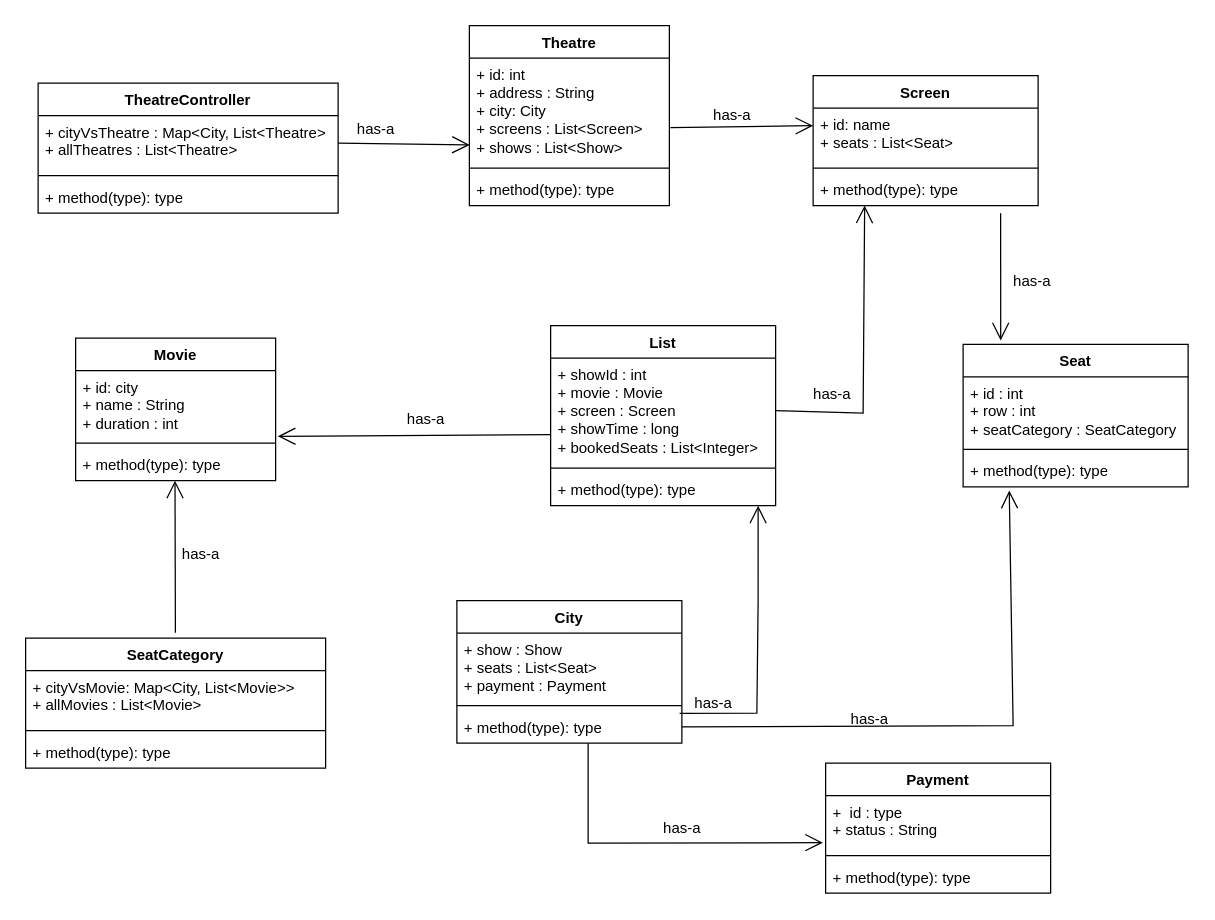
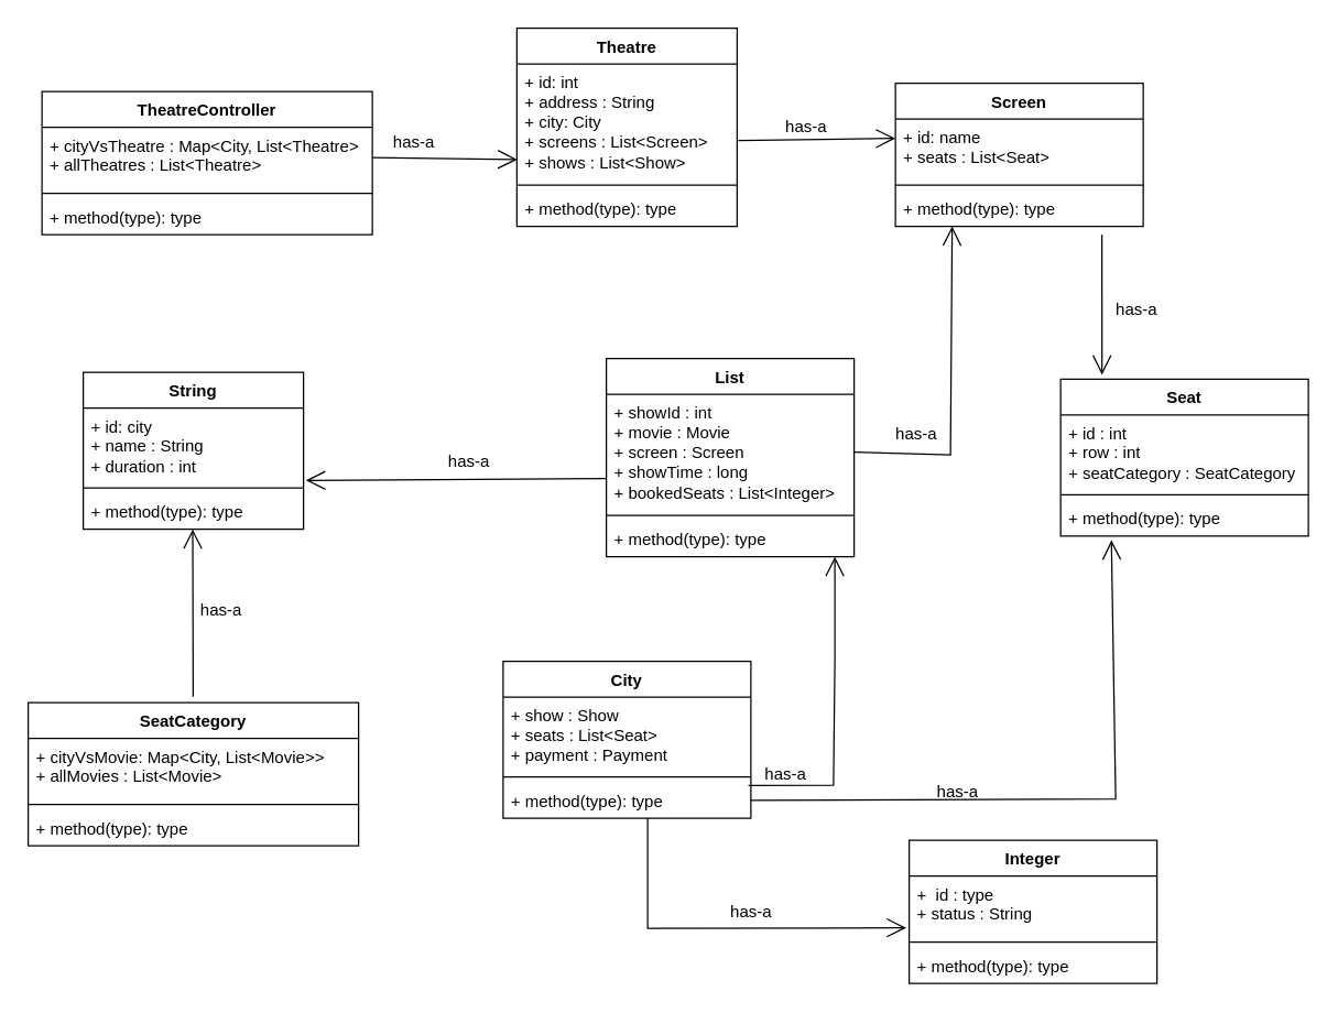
  <mxCell id="0" />
  <mxCell id="1" parent="0" />
- <mxCell id="2" value="Movie" style="swimlane;fontStyle=1;align=center;verticalAlign=top;childLayout=stackLayout;horizontal=1;startSize=26;horizontalStack=0;resizeParent=1;resizeParentMax=0;resizeLast=0;collapsible=1;marginBottom=0;whiteSpace=wrap;html=1;" vertex="1" parent="1"><mxGeometry x="60" y="270" width="160" height="114" as="geometry" /></mxCell>
+ <mxCell id="2" value="String" style="swimlane;fontStyle=1;align=center;verticalAlign=top;childLayout=stackLayout;horizontal=1;startSize=26;horizontalStack=0;resizeParent=1;resizeParentMax=0;resizeLast=0;collapsible=1;marginBottom=0;whiteSpace=wrap;html=1;" vertex="1" parent="1"><mxGeometry x="60" y="270" width="160" height="114" as="geometry" /></mxCell>
  <mxCell id="3" value="+ id: city&lt;div&gt;+ name : String&lt;/div&gt;&lt;div&gt;+ duration : int&lt;/div&gt;" style="text;strokeColor=none;fillColor=none;align=left;verticalAlign=top;spacingLeft=4;spacingRight=4;overflow=hidden;rotatable=0;points=[[0,0.5],[1,0.5]];portConstraint=eastwest;whiteSpace=wrap;html=1;" vertex="1" parent="2"><mxGeometry y="26" width="160" height="54" as="geometry" /></mxCell>
  <mxCell id="4" value="" style="line;strokeWidth=1;fillColor=none;align=left;verticalAlign=middle;spacingTop=-1;spacingLeft=3;spacingRight=3;rotatable=0;labelPosition=right;points=[];portConstraint=eastwest;strokeColor=inherit;" vertex="1" parent="2"><mxGeometry y="80" width="160" height="8" as="geometry" /></mxCell>
  <mxCell id="5" value="+ method(type): type" style="text;strokeColor=none;fillColor=none;align=left;verticalAlign=top;spacingLeft=4;spacingRight=4;overflow=hidden;rotatable=0;points=[[0,0.5],[1,0.5]];portConstraint=eastwest;whiteSpace=wrap;html=1;" vertex="1" parent="2"><mxGeometry y="88" width="160" height="26" as="geometry" /></mxCell>
  <mxCell id="6" value="SeatCategory" style="swimlane;fontStyle=1;align=center;verticalAlign=top;childLayout=stackLayout;horizontal=1;startSize=26;horizontalStack=0;resizeParent=1;resizeParentMax=0;resizeLast=0;collapsible=1;marginBottom=0;whiteSpace=wrap;html=1;" vertex="1" parent="1"><mxGeometry x="20" y="510" width="240" height="104" as="geometry" /></mxCell>
  <mxCell id="7" value="+ cityVsMovie: Map&amp;lt;City, List&amp;lt;Movie&amp;gt;&amp;gt;&lt;div&gt;+ allMovies : List&amp;lt;Movie&amp;gt;&lt;/div&gt;" style="text;strokeColor=none;fillColor=none;align=left;verticalAlign=top;spacingLeft=4;spacingRight=4;overflow=hidden;rotatable=0;points=[[0,0.5],[1,0.5]];portConstraint=eastwest;whiteSpace=wrap;html=1;" vertex="1" parent="6"><mxGeometry y="26" width="240" height="44" as="geometry" /></mxCell>
  <mxCell id="8" value="" style="line;strokeWidth=1;fillColor=none;align=left;verticalAlign=middle;spacingTop=-1;spacingLeft=3;spacingRight=3;rotatable=0;labelPosition=right;points=[];portConstraint=eastwest;strokeColor=inherit;" vertex="1" parent="6"><mxGeometry y="70" width="240" height="8" as="geometry" /></mxCell>
  <mxCell id="9" value="+ method(type): type" style="text;strokeColor=none;fillColor=none;align=left;verticalAlign=top;spacingLeft=4;spacingRight=4;overflow=hidden;rotatable=0;points=[[0,0.5],[1,0.5]];portConstraint=eastwest;whiteSpace=wrap;html=1;" vertex="1" parent="6"><mxGeometry y="78" width="240" height="26" as="geometry" /></mxCell>
  <mxCell id="10" value="Theatre" style="swimlane;fontStyle=1;align=center;verticalAlign=top;childLayout=stackLayout;horizontal=1;startSize=26;horizontalStack=0;resizeParent=1;resizeParentMax=0;resizeLast=0;collapsible=1;marginBottom=0;whiteSpace=wrap;html=1;" vertex="1" parent="1"><mxGeometry x="375" y="20" width="160" height="144" as="geometry" /></mxCell>
  <mxCell id="11" value="+ id: int&lt;div&gt;+ address : String&lt;/div&gt;&lt;div&gt;+ city: City&lt;/div&gt;&lt;div&gt;+ screens : List&amp;lt;Screen&amp;gt;&lt;/div&gt;&lt;div&gt;+ shows : List&amp;lt;Show&amp;gt;&lt;/div&gt;" style="text;strokeColor=none;fillColor=none;align=left;verticalAlign=top;spacingLeft=4;spacingRight=4;overflow=hidden;rotatable=0;points=[[0,0.5],[1,0.5]];portConstraint=eastwest;whiteSpace=wrap;html=1;" vertex="1" parent="10"><mxGeometry y="26" width="160" height="84" as="geometry" /></mxCell>
  <mxCell id="12" value="" style="line;strokeWidth=1;fillColor=none;align=left;verticalAlign=middle;spacingTop=-1;spacingLeft=3;spacingRight=3;rotatable=0;labelPosition=right;points=[];portConstraint=eastwest;strokeColor=inherit;" vertex="1" parent="10"><mxGeometry y="110" width="160" height="8" as="geometry" /></mxCell>
  <mxCell id="13" value="+ method(type): type" style="text;strokeColor=none;fillColor=none;align=left;verticalAlign=top;spacingLeft=4;spacingRight=4;overflow=hidden;rotatable=0;points=[[0,0.5],[1,0.5]];portConstraint=eastwest;whiteSpace=wrap;html=1;" vertex="1" parent="10"><mxGeometry y="118" width="160" height="26" as="geometry" /></mxCell>
  <mxCell id="14" value="TheatreController" style="swimlane;fontStyle=1;align=center;verticalAlign=top;childLayout=stackLayout;horizontal=1;startSize=26;horizontalStack=0;resizeParent=1;resizeParentMax=0;resizeLast=0;collapsible=1;marginBottom=0;whiteSpace=wrap;html=1;" vertex="1" parent="1"><mxGeometry y="66" width="240" height="104" as="geometry" x="30" /></mxCell>
  <mxCell id="15" value="+ cityVsTheatre : Map&amp;lt;City, List&amp;lt;Theatre&amp;gt;&lt;div&gt;+ allTheatres : List&amp;lt;Theatre&amp;gt;&lt;/div&gt;" style="text;strokeColor=none;fillColor=none;align=left;verticalAlign=top;spacingLeft=4;spacingRight=4;overflow=hidden;rotatable=0;points=[[0,0.5],[1,0.5]];portConstraint=eastwest;whiteSpace=wrap;html=1;" vertex="1" parent="14"><mxGeometry y="26" width="240" height="44" as="geometry" /></mxCell>
  <mxCell id="16" value="" style="line;strokeWidth=1;fillColor=none;align=left;verticalAlign=middle;spacingTop=-1;spacingLeft=3;spacingRight=3;rotatable=0;labelPosition=right;points=[];portConstraint=eastwest;strokeColor=inherit;" vertex="1" parent="14"><mxGeometry y="70" width="240" height="8" as="geometry" /></mxCell>
  <mxCell id="17" value="+ method(type): type" style="text;strokeColor=none;fillColor=none;align=left;verticalAlign=top;spacingLeft=4;spacingRight=4;overflow=hidden;rotatable=0;points=[[0,0.5],[1,0.5]];portConstraint=eastwest;whiteSpace=wrap;html=1;" vertex="1" parent="14"><mxGeometry y="78" width="240" height="26" as="geometry" /></mxCell>
  <mxCell id="18" value="Screen" style="swimlane;fontStyle=1;align=center;verticalAlign=top;childLayout=stackLayout;horizontal=1;startSize=26;horizontalStack=0;resizeParent=1;resizeParentMax=0;resizeLast=0;collapsible=1;marginBottom=0;whiteSpace=wrap;html=1;" vertex="1" parent="1"><mxGeometry x="650" y="60" width="180" height="104" as="geometry" /></mxCell>
  <mxCell id="19" value="&lt;div&gt;+ id: name&lt;/div&gt;&lt;div&gt;+ seats : List&amp;lt;Seat&amp;gt;&lt;/div&gt;" style="text;strokeColor=none;fillColor=none;align=left;verticalAlign=top;spacingLeft=4;spacingRight=4;overflow=hidden;rotatable=0;points=[[0,0.5],[1,0.5]];portConstraint=eastwest;whiteSpace=wrap;html=1;" vertex="1" parent="18"><mxGeometry y="26" width="180" height="44" as="geometry" /></mxCell>
  <mxCell id="20" value="" style="line;strokeWidth=1;fillColor=none;align=left;verticalAlign=middle;spacingTop=-1;spacingLeft=3;spacingRight=3;rotatable=0;labelPosition=right;points=[];portConstraint=eastwest;strokeColor=inherit;" vertex="1" parent="18"><mxGeometry y="70" width="180" height="8" as="geometry" /></mxCell>
  <mxCell id="21" value="+ method(type): type" style="text;strokeColor=none;fillColor=none;align=left;verticalAlign=top;spacingLeft=4;spacingRight=4;overflow=hidden;rotatable=0;points=[[0,0.5],[1,0.5]];portConstraint=eastwest;whiteSpace=wrap;html=1;" vertex="1" parent="18"><mxGeometry y="78" width="180" height="26" as="geometry" /></mxCell>
  <mxCell id="22" value="Seat" style="swimlane;fontStyle=1;align=center;verticalAlign=top;childLayout=stackLayout;horizontal=1;startSize=26;horizontalStack=0;resizeParent=1;resizeParentMax=0;resizeLast=0;collapsible=1;marginBottom=0;whiteSpace=wrap;html=1;" vertex="1" parent="1"><mxGeometry x="770" y="275" width="180" height="114" as="geometry" /></mxCell>
  <mxCell id="23" value="&lt;div&gt;+ id : int&lt;/div&gt;&lt;div&gt;+ row : int&lt;/div&gt;&lt;div&gt;+ seatCategory : SeatCategory&lt;/div&gt;" style="text;strokeColor=none;fillColor=none;align=left;verticalAlign=top;spacingLeft=4;spacingRight=4;overflow=hidden;rotatable=0;points=[[0,0.5],[1,0.5]];portConstraint=eastwest;whiteSpace=wrap;html=1;" vertex="1" parent="22"><mxGeometry y="26" width="180" height="54" as="geometry" /></mxCell>
  <mxCell id="24" value="" style="line;strokeWidth=1;fillColor=none;align=left;verticalAlign=middle;spacingTop=-1;spacingLeft=3;spacingRight=3;rotatable=0;labelPosition=right;points=[];portConstraint=eastwest;strokeColor=inherit;" vertex="1" parent="22"><mxGeometry y="80" width="180" height="8" as="geometry" /></mxCell>
  <mxCell id="25" value="+ method(type): type" style="text;strokeColor=none;fillColor=none;align=left;verticalAlign=top;spacingLeft=4;spacingRight=4;overflow=hidden;rotatable=0;points=[[0,0.5],[1,0.5]];portConstraint=eastwest;whiteSpace=wrap;html=1;" vertex="1" parent="22"><mxGeometry y="88" width="180" height="26" as="geometry" /></mxCell>
  <mxCell id="26" value="List" style="swimlane;fontStyle=1;align=center;verticalAlign=top;childLayout=stackLayout;horizontal=1;startSize=26;horizontalStack=0;resizeParent=1;resizeParentMax=0;resizeLast=0;collapsible=1;marginBottom=0;whiteSpace=wrap;html=1;" vertex="1" parent="1"><mxGeometry x="440" y="260" width="180" height="144" as="geometry" /></mxCell>
  <mxCell id="27" value="+ showId : int&lt;div&gt;+ movie : Movie&lt;/div&gt;&lt;div&gt;+ screen : Screen&lt;/div&gt;&lt;div&gt;+ showTime : long&lt;/div&gt;&lt;div&gt;+ bookedSeats : List&amp;lt;Integer&amp;gt;&lt;/div&gt;&lt;div&gt;&lt;br&gt;&lt;/div&gt;&lt;div&gt;&lt;br&gt;&lt;/div&gt;" style="text;strokeColor=none;fillColor=none;align=left;verticalAlign=top;spacingLeft=4;spacingRight=4;overflow=hidden;rotatable=0;points=[[0,0.5],[1,0.5]];portConstraint=eastwest;whiteSpace=wrap;html=1;" vertex="1" parent="26"><mxGeometry y="26" width="180" height="84" as="geometry" /></mxCell>
  <mxCell id="28" value="" style="line;strokeWidth=1;fillColor=none;align=left;verticalAlign=middle;spacingTop=-1;spacingLeft=3;spacingRight=3;rotatable=0;labelPosition=right;points=[];portConstraint=eastwest;strokeColor=inherit;" vertex="1" parent="26"><mxGeometry y="110" width="180" height="8" as="geometry" /></mxCell>
  <mxCell id="29" value="+ method(type): type" style="text;strokeColor=none;fillColor=none;align=left;verticalAlign=top;spacingLeft=4;spacingRight=4;overflow=hidden;rotatable=0;points=[[0,0.5],[1,0.5]];portConstraint=eastwest;whiteSpace=wrap;html=1;" vertex="1" parent="26"><mxGeometry y="118" width="180" height="26" as="geometry" /></mxCell>
  <mxCell id="30" value="City" style="swimlane;fontStyle=1;align=center;verticalAlign=top;childLayout=stackLayout;horizontal=1;startSize=26;horizontalStack=0;resizeParent=1;resizeParentMax=0;resizeLast=0;collapsible=1;marginBottom=0;whiteSpace=wrap;html=1;" vertex="1" parent="1"><mxGeometry x="365" y="480" width="180" height="114" as="geometry" /></mxCell>
  <mxCell id="31" value="&lt;div&gt;+ show : Show&lt;/div&gt;&lt;div&gt;+ seats : List&amp;lt;Seat&amp;gt;&lt;/div&gt;&lt;div&gt;+ payment : Payment&lt;/div&gt;" style="text;strokeColor=none;fillColor=none;align=left;verticalAlign=top;spacingLeft=4;spacingRight=4;overflow=hidden;rotatable=0;points=[[0,0.5],[1,0.5]];portConstraint=eastwest;whiteSpace=wrap;html=1;" vertex="1" parent="30"><mxGeometry y="26" width="180" height="54" as="geometry" /></mxCell>
  <mxCell id="32" value="" style="line;strokeWidth=1;fillColor=none;align=left;verticalAlign=middle;spacingTop=-1;spacingLeft=3;spacingRight=3;rotatable=0;labelPosition=right;points=[];portConstraint=eastwest;strokeColor=inherit;" vertex="1" parent="30"><mxGeometry y="80" width="180" height="8" as="geometry" /></mxCell>
  <mxCell id="33" value="+ method(type): type" style="text;strokeColor=none;fillColor=none;align=left;verticalAlign=top;spacingLeft=4;spacingRight=4;overflow=hidden;rotatable=0;points=[[0,0.5],[1,0.5]];portConstraint=eastwest;whiteSpace=wrap;html=1;" vertex="1" parent="30"><mxGeometry y="88" width="180" height="26" as="geometry" /></mxCell>
- <mxCell id="34" value="Payment" style="swimlane;fontStyle=1;align=center;verticalAlign=top;childLayout=stackLayout;horizontal=1;startSize=26;horizontalStack=0;resizeParent=1;resizeParentMax=0;resizeLast=0;collapsible=1;marginBottom=0;whiteSpace=wrap;html=1;" vertex="1" parent="1"><mxGeometry x="660" y="610" width="180" height="104" as="geometry" /></mxCell>
+ <mxCell id="34" value="Integer" style="swimlane;fontStyle=1;align=center;verticalAlign=top;childLayout=stackLayout;horizontal=1;startSize=26;horizontalStack=0;resizeParent=1;resizeParentMax=0;resizeLast=0;collapsible=1;marginBottom=0;whiteSpace=wrap;html=1;" vertex="1" parent="1"><mxGeometry x="660" y="610" width="180" height="104" as="geometry" /></mxCell>
  <mxCell id="35" value="+&amp;nbsp; id : type&lt;div&gt;+ status : String&lt;/div&gt;" style="text;strokeColor=none;fillColor=none;align=left;verticalAlign=top;spacingLeft=4;spacingRight=4;overflow=hidden;rotatable=0;points=[[0,0.5],[1,0.5]];portConstraint=eastwest;whiteSpace=wrap;html=1;" vertex="1" parent="34"><mxGeometry y="26" width="180" height="44" as="geometry" /></mxCell>
  <mxCell id="36" value="" style="line;strokeWidth=1;fillColor=none;align=left;verticalAlign=middle;spacingTop=-1;spacingLeft=3;spacingRight=3;rotatable=0;labelPosition=right;points=[];portConstraint=eastwest;strokeColor=inherit;" vertex="1" parent="34"><mxGeometry y="70" width="180" height="8" as="geometry" /></mxCell>
  <mxCell id="37" value="+ method(type): type" style="text;strokeColor=none;fillColor=none;align=left;verticalAlign=top;spacingLeft=4;spacingRight=4;overflow=hidden;rotatable=0;points=[[0,0.5],[1,0.5]];portConstraint=eastwest;whiteSpace=wrap;html=1;" vertex="1" parent="34"><mxGeometry y="78" width="180" height="26" as="geometry" /></mxCell>
  <mxCell id="38" value="" style="endArrow=open;endFill=1;endSize=12;html=1;rounded=0;exitX=0.5;exitY=0;exitDx=0;exitDy=0;entryX=0.623;entryY=1.167;entryDx=0;entryDy=0;entryPerimeter=0;" edge="1" parent="1"><mxGeometry width="160" relative="1" as="geometry"><mxPoint x="139.82" y="505.66" as="sourcePoint" /><mxPoint x="139.5" y="384.002" as="targetPoint" /></mxGeometry></mxCell>
  <mxCell id="39" value="has-a" style="text;html=1;align=center;verticalAlign=middle;resizable=0;points=[];autosize=1;strokeColor=none;fillColor=none;" vertex="1" parent="1"><mxGeometry x="135" y="428" width="50" height="30" as="geometry" /></mxCell>
  <mxCell id="40" value="" style="endArrow=open;endFill=1;endSize=12;html=1;rounded=0;exitX=1;exitY=0.5;exitDx=0;exitDy=0;entryX=0.002;entryY=0.827;entryDx=0;entryDy=0;entryPerimeter=0;" edge="1" parent="1" source="15" target="11"><mxGeometry width="160" relative="1" as="geometry"><mxPoint x="365.32" y="231.66" as="sourcePoint" /><mxPoint x="365" y="110.002" as="targetPoint" /></mxGeometry></mxCell>
  <mxCell id="41" value="has-a" style="text;html=1;align=center;verticalAlign=middle;resizable=0;points=[];autosize=1;strokeColor=none;fillColor=none;" vertex="1" parent="1"><mxGeometry x="275" y="88" width="50" height="30" as="geometry" /></mxCell>
  <mxCell id="42" value="" style="endArrow=open;endFill=1;endSize=12;html=1;rounded=0;exitX=1.005;exitY=0.663;exitDx=0;exitDy=0;exitPerimeter=0;" edge="1" parent="1" source="11"><mxGeometry width="160" relative="1" as="geometry"><mxPoint x="540" y="104" as="sourcePoint" /><mxPoint x="650" y="100" as="targetPoint" /></mxGeometry></mxCell>
  <mxCell id="43" value="has-a" style="text;html=1;align=center;verticalAlign=middle;resizable=0;points=[];autosize=1;strokeColor=none;fillColor=none;" vertex="1" parent="1"><mxGeometry x="560" y="77" width="50" height="30" as="geometry" /></mxCell>
  <mxCell id="44" value="has-a" style="text;html=1;align=center;verticalAlign=middle;resizable=0;points=[];autosize=1;strokeColor=none;fillColor=none;" vertex="1" parent="1"><mxGeometry x="800" y="210" width="50" height="30" as="geometry" /></mxCell>
  <mxCell id="45" value="" style="endArrow=open;endFill=1;endSize=12;html=1;rounded=0;entryX=0.167;entryY=-0.028;entryDx=0;entryDy=0;entryPerimeter=0;" edge="1" parent="1" target="22"><mxGeometry width="160" relative="1" as="geometry"><mxPoint x="800" as="sourcePoint" y="170" /><mxPoint x="800" y="270" as="targetPoint" /></mxGeometry></mxCell>
  <mxCell id="46" value="" style="endArrow=open;endFill=1;endSize=12;html=1;rounded=0;exitX=1.005;exitY=0.663;exitDx=0;exitDy=0;exitPerimeter=0;entryX=0.229;entryY=0.996;entryDx=0;entryDy=0;entryPerimeter=0;" edge="1" parent="1" target="21"><mxGeometry width="160" relative="1" as="geometry"><mxPoint x="620" y="328" as="sourcePoint" /><mxPoint x="734" y="326" as="targetPoint" /><Array as="points"><mxPoint x="690" y="330" /></Array></mxGeometry></mxCell>
  <mxCell id="47" value="has-a" style="text;html=1;align=center;verticalAlign=middle;resizable=0;points=[];autosize=1;strokeColor=none;fillColor=none;" vertex="1" parent="1"><mxGeometry x="640" y="300" width="50" height="30" as="geometry" /></mxCell>
  <mxCell id="48" value="" style="endArrow=open;endFill=1;endSize=12;html=1;rounded=0;entryX=0.229;entryY=0.996;entryDx=0;entryDy=0;entryPerimeter=0;exitX=0.99;exitY=0.088;exitDx=0;exitDy=0;exitPerimeter=0;" edge="1" parent="1" source="33"><mxGeometry width="160" relative="1" as="geometry"><mxPoint x="550" y="570" as="sourcePoint" /><mxPoint x="606" y="404" as="targetPoint" /><Array as="points"><mxPoint x="605" y="570" /><mxPoint x="606" y="480" /></Array></mxGeometry></mxCell>
  <mxCell id="49" value="has-a" style="text;html=1;align=center;verticalAlign=middle;resizable=0;points=[];autosize=1;strokeColor=none;fillColor=none;" vertex="1" parent="1"><mxGeometry x="545" y="547" width="50" height="30" as="geometry" /></mxCell>
  <mxCell id="50" value="" style="endArrow=open;endFill=1;endSize=12;html=1;rounded=0;entryX=0.205;entryY=1.115;entryDx=0;entryDy=0;entryPerimeter=0;exitX=1;exitY=0.5;exitDx=0;exitDy=0;" edge="1" parent="1" source="33" target="25"><mxGeometry width="160" relative="1" as="geometry"><mxPoint x="553" y="580" as="sourcePoint" /><mxPoint x="616" y="414" as="targetPoint" /><Array as="points"><mxPoint x="810" y="580" /></Array></mxGeometry></mxCell>
  <mxCell id="51" value="has-a" style="text;html=1;align=center;verticalAlign=middle;resizable=0;points=[];autosize=1;strokeColor=none;fillColor=none;" vertex="1" parent="1"><mxGeometry x="670" y="560" width="50" height="30" as="geometry" /></mxCell>
  <mxCell id="52" value="" style="endArrow=open;endFill=1;endSize=12;html=1;rounded=0;entryX=-0.012;entryY=0.855;entryDx=0;entryDy=0;entryPerimeter=0;" edge="1" parent="1" target="35"><mxGeometry width="160" relative="1" as="geometry"><mxPoint x="470" y="594" as="sourcePoint" /><mxPoint x="470" y="696" as="targetPoint" /><Array as="points"><mxPoint x="470" y="674" /></Array></mxGeometry></mxCell>
  <mxCell id="53" value="has-a" style="text;html=1;align=center;verticalAlign=middle;resizable=0;points=[];autosize=1;strokeColor=none;fillColor=none;" vertex="1" parent="1"><mxGeometry x="520" y="647" width="50" height="30" as="geometry" /></mxCell>
  <mxCell id="54" value="has-a" style="text;html=1;align=center;verticalAlign=middle;resizable=0;points=[];autosize=1;strokeColor=none;fillColor=none;" vertex="1" parent="1"><mxGeometry x="315" y="320" width="50" height="30" as="geometry" /></mxCell>
  <mxCell id="55" value="" style="endArrow=open;endFill=1;endSize=12;html=1;rounded=0;entryX=1.011;entryY=0.974;entryDx=0;entryDy=0;entryPerimeter=0;exitX=-0.001;exitY=0.729;exitDx=0;exitDy=0;exitPerimeter=0;" edge="1" parent="1" source="27" target="3"><mxGeometry width="160" relative="1" as="geometry"><mxPoint x="340" y="320" as="sourcePoint" /><mxPoint x="340" y="422" as="targetPoint" /></mxGeometry></mxCell>
